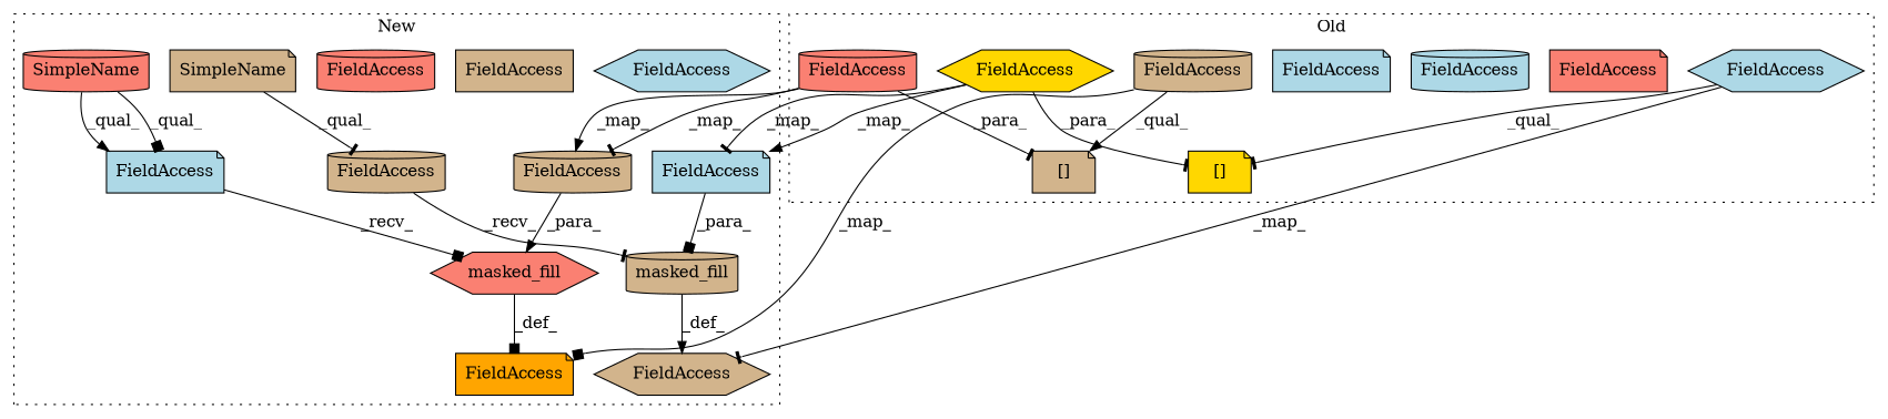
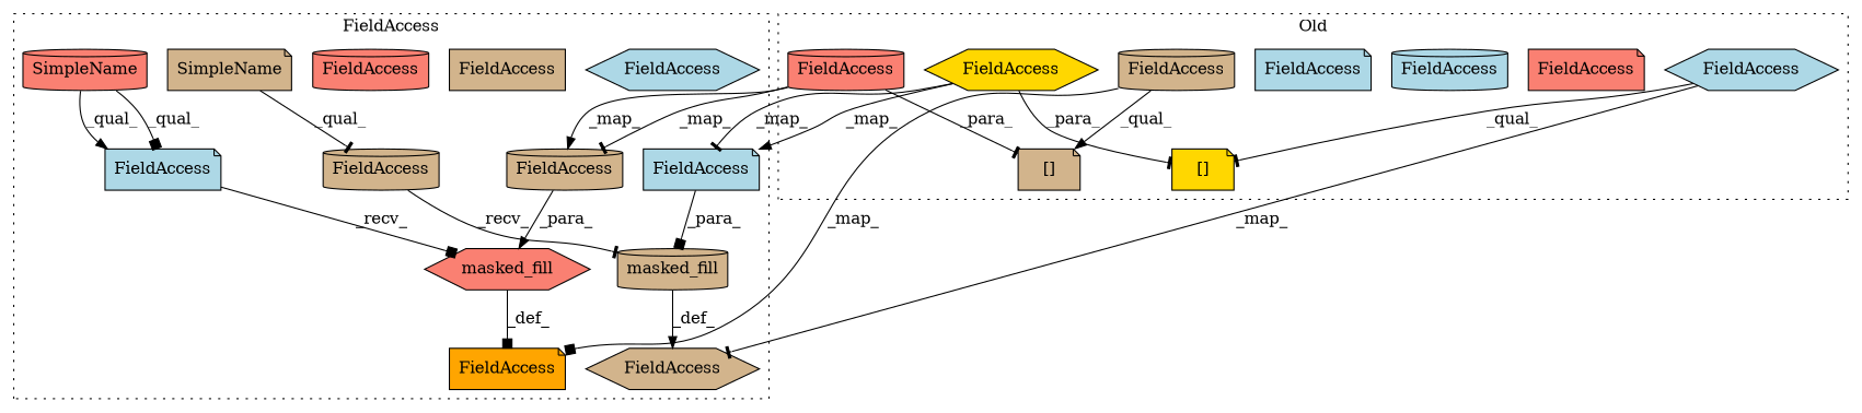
  digraph {
    fontname="DejaVu Serif"
    node [a=22 l=6 s=6213 shape=note style=filled fillcolor=tan fontname="DejaVu Serif"]
    edge [arrowhead=tee fontname="DejaVu Serif"]
    n1 [a=2 l="18,1" label="[]" s="5987,6011" fillcolor=gold]
    n2 [l=17 label=FieldAccess s=5987 shape=hexagon fillcolor=lightblue]
    n3 [a=2 l="7,1" label="[]" s="6030,6043"]
    n4 [label=FieldAccess s=6030 fillcolor=salmon]
    n5 [label=FieldAccess s=6005 shape=cylinder fillcolor=lightblue]
    n6 [label=FieldAccess s=6037 fillcolor=lightblue]
    n7 [label=FieldAccess s=6005 shape=hexagon fillcolor=gold]
    n8 [label=FieldAccess s=6037 shape=cylinder fillcolor=salmon]
    n9 [label=FieldAccess s=6030 shape=cylinder]
    n10 [a=32 l="12,1" label=masked_fill s="6169,6199" shape=cylinder]
    n11 [l=17 label=FieldAccess s=6151 shape=cylinder]
    n12 [l=17 label=FieldAccess s=6133 shape=hexagon]
    n13 [a=32 l="12,1" label=masked_fill s="6220,6249" shape=hexagon fillcolor=salmon]
    n14 [label=FieldAccess s=6206 fillcolor=orange]
    n15 [label=FieldAccess s=6181 shape=hexagon fillcolor=lightblue]
    n16 [label=FieldAccess s=6232 shape=box]
    n17 [label=FieldAccess shape=cylinder fillcolor=salmon]
    n18 [a=42 l=4 label=SimpleName shape=cylinder fillcolor=salmon]
    n19 [a=42 l=4 label=SimpleName s=6151]
    n20 [label=FieldAccess fillcolor=lightblue]
    n21 [label=FieldAccess s=6181 fillcolor=lightblue]
    n22 [label=FieldAccess s=6232 shape=cylinder]
    subgraph cluster_1 {
      label=Old
      style=dotted
      n1
      n2
      n3
      n4
      n5
      n6
      n7
      n8
      n9
    }
    subgraph cluster_2 {
-     label=New
+     label=FieldAccess
      style=dotted
      n10
      n11
      n12
      n13
      n14
      n15
      n16
      n17
      n18
      n19
      n20
      n21
      n22
    }
    n2 -> n1 [label=_qual_]
    n2 -> n12 [label=_map_]
    n7 -> n1 [label=_para_]
    n7 -> n21 [label=_map_ arrowhead=normal]
    n7 -> n21 [label=_map_]
    n8 -> n3 [label=_para_]
    n8 -> n22 [label=_map_ arrowhead=normal]
    n8 -> n22 [label=_map_]
    n9 -> n3 [label=_qual_ arrowhead=normal]
    n9 -> n14 [label=_map_ arrowhead=box]
    n10 -> n12 [label=_def_ arrowhead=normal]
    n11 -> n10 [label=_recv_]
    n13 -> n14 [label=_def_ arrowhead=box]
    n18 -> n20 [label=_qual_ arrowhead=normal]
    n18 -> n20 [label=_qual_ arrowhead=box]
    n19 -> n11 [label=_qual_]
    n20 -> n13 [label=_recv_ arrowhead=box]
    n21 -> n10 [label=_para_ arrowhead=box]
    n22 -> n13 [label=_para_ arrowhead=normal]
  }
